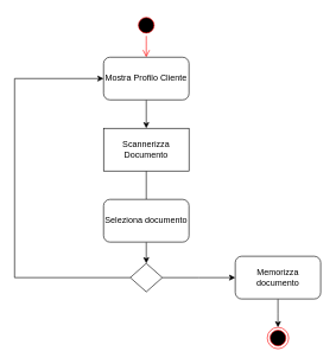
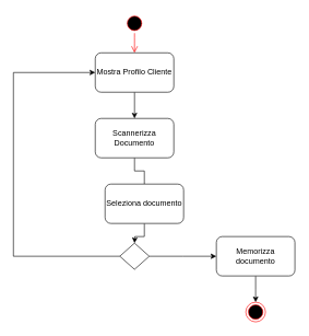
  <mxCell id="0" />
  <mxCell id="1" parent="0" />
  <mxCell id="2" value="" style="ellipse;html=1;shape=startState;fillColor=#000000;strokeColor=#ff0000;" vertex="1" parent="1"><mxGeometry x="190" y="20" width="30" height="30" as="geometry" /></mxCell>
  <mxCell id="3" value="" style="edgeStyle=orthogonalEdgeStyle;html=1;verticalAlign=bottom;endArrow=open;endSize=8;strokeColor=#ff0000;" edge="1" source="2" parent="1"><mxGeometry relative="1" as="geometry"><mxPoint x="205" y="80" as="targetPoint" /></mxGeometry></mxCell>
  <mxCell id="4" value="" style="edgeStyle=orthogonalEdgeStyle;rounded=0;orthogonalLoop=1;jettySize=auto;html=1;" edge="1" parent="1" source="5" target="7"><mxGeometry relative="1" as="geometry" /></mxCell>
  <mxCell id="5" value="Mostra Profilo Cliente" style="rounded=1;whiteSpace=wrap;html=1;" vertex="1" parent="1"><mxGeometry x="145" y="80" width="120" height="60" as="geometry" /></mxCell>
  <mxCell id="6" value="" style="edgeStyle=orthogonalEdgeStyle;rounded=0;orthogonalLoop=1;jettySize=auto;html=1;endArrow=none;" edge="1" parent="1" source="7" target="9"><mxGeometry relative="1" as="geometry" /></mxCell>
- <mxCell id="7" value="Scannerizza Documento" style="whiteSpace=wrap;html=1;rounded=0;" vertex="1" parent="1"><mxGeometry x="145" y="180" width="120" height="60" as="geometry" /></mxCell>
+ <mxCell id="7" value="Scannerizza Documento" style="rounded=1;whiteSpace=wrap;html=1;" vertex="1" parent="1"><mxGeometry x="145" y="180" width="120" height="60" as="geometry" /></mxCell>
  <mxCell id="8" value="" style="edgeStyle=orthogonalEdgeStyle;rounded=0;orthogonalLoop=1;jettySize=auto;html=1;" edge="1" parent="1" source="9"><mxGeometry relative="1" as="geometry"><mxPoint x="205" y="370" as="targetPoint" /></mxGeometry></mxCell>
- <mxCell id="9" value="Seleziona documento" style="rounded=1;whiteSpace=wrap;html=1;" vertex="1" parent="1"><mxGeometry x="145" y="280" width="120" height="60" as="geometry" /></mxCell>
+ <mxCell id="9" value="Seleziona documento" style="rounded=1;whiteSpace=wrap;html=1;" vertex="1" parent="1"><mxGeometry x="160" y="280" width="120" height="60" as="geometry" /></mxCell>
  <mxCell id="10" style="edgeStyle=orthogonalEdgeStyle;rounded=0;orthogonalLoop=1;jettySize=auto;html=1;entryX=0;entryY=0.5;entryDx=0;entryDy=0;" edge="1" parent="1" source="12" target="5"><mxGeometry relative="1" as="geometry"><Array as="points"><mxPoint x="20" y="390" /><mxPoint x="20" y="110" /></Array></mxGeometry></mxCell>
  <mxCell id="11" value="" style="edgeStyle=orthogonalEdgeStyle;rounded=0;orthogonalLoop=1;jettySize=auto;html=1;" edge="1" parent="1" source="12"><mxGeometry relative="1" as="geometry"><mxPoint x="330" y="390" as="targetPoint" /></mxGeometry></mxCell>
  <mxCell id="12" value="" style="rhombus;whiteSpace=wrap;html=1;" vertex="1" parent="1"><mxGeometry x="182.5" y="370" width="45" height="40" as="geometry" /></mxCell>
  <mxCell id="13" value="" style="edgeStyle=orthogonalEdgeStyle;rounded=0;orthogonalLoop=1;jettySize=auto;html=1;" edge="1" parent="1" source="14"><mxGeometry relative="1" as="geometry"><mxPoint x="390" y="460" as="targetPoint" /></mxGeometry></mxCell>
  <mxCell id="14" value="Memorizza documento" style="rounded=1;whiteSpace=wrap;html=1;" vertex="1" parent="1"><mxGeometry x="330" y="360" width="120" height="60" as="geometry" /></mxCell>
  <mxCell id="15" value="" style="ellipse;html=1;shape=endState;fillColor=#000000;strokeColor=#ff0000;" vertex="1" parent="1"><mxGeometry x="375" y="460" width="30" height="30" as="geometry" /></mxCell>
